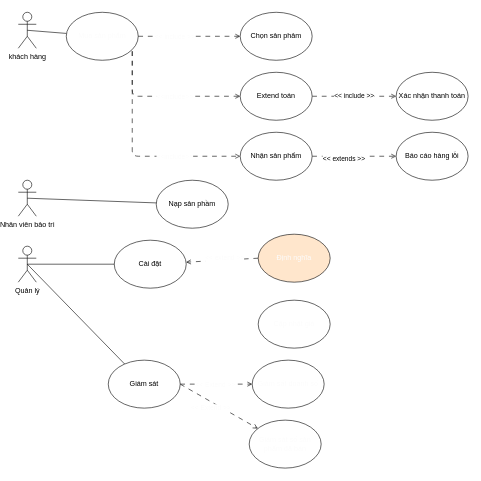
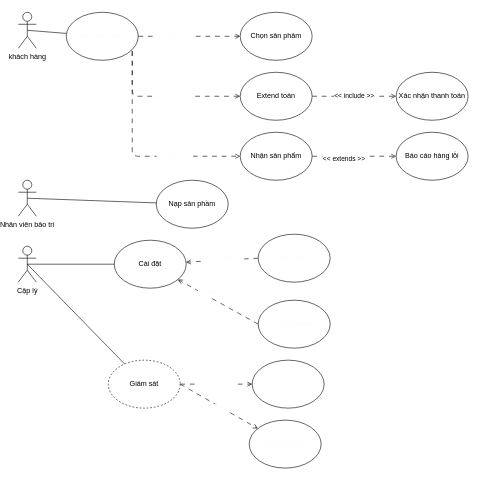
  <mxCell id="0" />
  <mxCell id="1" parent="0" />
  <mxCell id="2" style="edgeStyle=none;html=1;exitX=0.5;exitY=0.5;exitDx=0;exitDy=0;exitPerimeter=0;fontColor=#FCFCFC;endArrow=none;endFill=0;" parent="1" source="3" target="30" edge="1"><mxGeometry relative="1" as="geometry" /></mxCell>
  <mxCell id="3" value="khách hàng" style="shape=umlActor;verticalLabelPosition=bottom;verticalAlign=top;html=1;outlineConnect=0;" parent="1" vertex="1"><mxGeometry x="20" y="20" width="30" height="60" as="geometry" /></mxCell>
  <mxCell id="4" value="Chọn sản phảm" style="ellipse;whiteSpace=wrap;html=1;" parent="1" vertex="1"><mxGeometry x="390" y="20" width="120" height="80" as="geometry" /></mxCell>
  <mxCell id="5" value="Nạp sản phầm" style="ellipse;whiteSpace=wrap;html=1;" parent="1" vertex="1"><mxGeometry x="250" y="300" width="120" height="80" as="geometry" /></mxCell>
  <mxCell id="6" value="Cài đặt" style="ellipse;whiteSpace=wrap;html=1;" parent="1" vertex="1"><mxGeometry x="180" y="400" width="120" height="80" as="geometry" /></mxCell>
  <mxCell id="7" style="edgeStyle=none;html=1;exitX=1;exitY=0.5;exitDx=0;exitDy=0;dashed=1;dashPattern=8 8;fontColor=#FCFCFC;endArrow=open;endFill=0;" parent="1" source="11" target="37" edge="1"><mxGeometry relative="1" as="geometry" /></mxCell>
  <mxCell id="8" value="&amp;lt;&amp;lt; Extend &amp;gt;&amp;gt;&amp;nbsp;" style="edgeLabel;html=1;align=center;verticalAlign=middle;resizable=0;points=[];fontColor=#FCFCFC;" parent="7" vertex="1" connectable="0"><mxGeometry x="-0.364" y="2" relative="1" as="geometry"><mxPoint x="21" y="2" as="offset" /></mxGeometry></mxCell>
  <mxCell id="9" style="edgeStyle=none;html=1;exitX=1;exitY=0.5;exitDx=0;exitDy=0;dashed=1;dashPattern=8 8;fontColor=#FCFCFC;endArrow=open;endFill=0;" parent="1" source="11" target="38" edge="1"><mxGeometry relative="1" as="geometry" /></mxCell>
  <mxCell id="10" value="&amp;lt;&amp;lt; Extend &amp;gt;&amp;gt;" style="edgeLabel;html=1;align=center;verticalAlign=middle;resizable=0;points=[];fontColor=#FCFCFC;" parent="9" vertex="1" connectable="0"><mxGeometry x="-0.414" relative="1" as="geometry"><mxPoint x="12" y="18" as="offset" /></mxGeometry></mxCell>
- <mxCell id="11" value="Giám sát" style="ellipse;whiteSpace=wrap;html=1;" parent="1" vertex="1"><mxGeometry x="170" y="600" width="120" height="80" as="geometry" /></mxCell>
+ <mxCell id="11" value="Giám sát" style="ellipse;whiteSpace=wrap;html=1;dashed=1;" parent="1" vertex="1"><mxGeometry x="170" y="600" width="120" height="80" as="geometry" /></mxCell>
  <mxCell id="12" style="html=1;exitX=0.5;exitY=0.5;exitDx=0;exitDy=0;exitPerimeter=0;fontColor=#FCFCFC;endArrow=none;endFill=0;" parent="1" source="14" target="5" edge="1"><mxGeometry relative="1" as="geometry" /></mxCell>
  <mxCell id="13" style="html=1;exitX=0.5;exitY=0.5;exitDx=0;exitDy=0;exitPerimeter=0;fontColor=#FCFCFC;endArrow=none;endFill=0;" parent="1" source="16" target="6" edge="1"><mxGeometry relative="1" as="geometry" /></mxCell>
  <mxCell id="14" value="Nhân viên bảo trì" style="shape=umlActor;verticalLabelPosition=bottom;verticalAlign=top;html=1;outlineConnect=0;" parent="1" vertex="1"><mxGeometry x="20" y="300" width="30" height="60" as="geometry" /></mxCell>
  <mxCell id="15" style="edgeStyle=none;html=1;exitX=0.5;exitY=0.5;exitDx=0;exitDy=0;exitPerimeter=0;fontColor=#FCFCFC;endArrow=none;endFill=0;" parent="1" source="16" target="11" edge="1"><mxGeometry relative="1" as="geometry" /></mxCell>
- <mxCell id="16" value="Quản lý" style="shape=umlActor;verticalLabelPosition=bottom;verticalAlign=top;html=1;outlineConnect=0;" parent="1" vertex="1"><mxGeometry x="20" y="410" width="30" height="60" as="geometry" /></mxCell>
+ <mxCell id="16" value="Cập lý" style="shape=umlActor;verticalLabelPosition=bottom;verticalAlign=top;html=1;outlineConnect=0;" parent="1" vertex="1"><mxGeometry x="20" y="410" width="30" height="60" as="geometry" /></mxCell>
  <mxCell id="17" value="&amp;lt;&amp;lt; include &amp;gt;&amp;gt;" style="edgeStyle=none;html=1;exitX=1;exitY=0.5;exitDx=0;exitDy=0;endArrow=open;endFill=0;dashed=1;dashPattern=8 8;" parent="1" source="18" target="19" edge="1"><mxGeometry relative="1" as="geometry" /></mxCell>
  <mxCell id="18" value="Extend toán" style="ellipse;whiteSpace=wrap;html=1;" parent="1" vertex="1"><mxGeometry x="390" y="120" width="120" height="80" as="geometry" /></mxCell>
  <mxCell id="19" value="Xác nhận thanh toán" style="ellipse;whiteSpace=wrap;html=1;" parent="1" vertex="1"><mxGeometry x="650" y="120" width="120" height="80" as="geometry" /></mxCell>
  <mxCell id="20" style="edgeStyle=none;html=1;exitX=1;exitY=0.5;exitDx=0;exitDy=0;endArrow=open;endFill=0;dashed=1;dashPattern=8 8;" parent="1" source="22" target="23" edge="1"><mxGeometry relative="1" as="geometry" /></mxCell>
  <mxCell id="21" value="&amp;lt;&amp;lt; extends &amp;gt;&amp;gt;" style="edgeLabel;html=1;align=center;verticalAlign=middle;resizable=0;points=[];" parent="20" vertex="1" connectable="0"><mxGeometry x="-0.252" y="-3" relative="1" as="geometry"><mxPoint as="offset" /></mxGeometry></mxCell>
  <mxCell id="22" value="Nhận sản phẩm" style="ellipse;whiteSpace=wrap;html=1;" parent="1" vertex="1"><mxGeometry x="390" y="220" width="120" height="80" as="geometry" /></mxCell>
  <mxCell id="23" value="Báo cáo hàng lỗi" style="ellipse;whiteSpace=wrap;html=1;" parent="1" vertex="1"><mxGeometry x="650" y="220" width="120" height="80" as="geometry" /></mxCell>
  <mxCell id="24" style="edgeStyle=orthogonalEdgeStyle;html=1;exitX=1;exitY=0.5;exitDx=0;exitDy=0;fontColor=#FCFCFC;endArrow=open;endFill=0;dashed=1;dashPattern=8 8;" parent="1" source="30" target="4" edge="1"><mxGeometry relative="1" as="geometry" /></mxCell>
  <mxCell id="25" value="&amp;lt;&amp;lt; include &amp;gt;&amp;gt;" style="edgeLabel;html=1;align=center;verticalAlign=middle;resizable=0;points=[];fontColor=#FCFCFC;" parent="24" vertex="1" connectable="0"><mxGeometry x="-0.4" y="-3" relative="1" as="geometry"><mxPoint x="9" y="-3" as="offset" /></mxGeometry></mxCell>
  <mxCell id="26" style="edgeStyle=orthogonalEdgeStyle;html=1;exitX=1;exitY=0.5;exitDx=0;exitDy=0;fontColor=#FCFCFC;endArrow=open;endFill=0;dashed=1;dashPattern=8 8;" parent="1" source="30" target="18" edge="1"><mxGeometry relative="1" as="geometry"><Array as="points"><mxPoint x="210" y="60" /><mxPoint x="210" y="160" /></Array></mxGeometry></mxCell>
  <mxCell id="27" value="&amp;lt;&amp;lt;include&amp;gt;&amp;gt;" style="edgeLabel;html=1;align=center;verticalAlign=middle;resizable=0;points=[];fontColor=#FCFCFC;" parent="26" vertex="1" connectable="0"><mxGeometry x="-0.317" y="1" relative="1" as="geometry"><mxPoint x="69" y="11" as="offset" /></mxGeometry></mxCell>
  <mxCell id="28" style="edgeStyle=orthogonalEdgeStyle;html=1;exitX=1;exitY=0.5;exitDx=0;exitDy=0;fontColor=#FCFCFC;endArrow=open;endFill=0;dashed=1;dashPattern=8 8;" parent="1" source="30" target="22" edge="1"><mxGeometry relative="1" as="geometry"><Array as="points"><mxPoint x="210" y="60" /><mxPoint x="210" y="260" /></Array></mxGeometry></mxCell>
  <mxCell id="29" value="&amp;lt;&amp;lt;include&amp;gt;&amp;gt;" style="edgeLabel;html=1;align=center;verticalAlign=middle;resizable=0;points=[];fontColor=#FCFCFC;" parent="28" vertex="1" connectable="0"><mxGeometry x="-0.21" y="-4" relative="1" as="geometry"><mxPoint x="74" y="56" as="offset" /></mxGeometry></mxCell>
  <mxCell id="30" value="Mua sản phẩm" style="ellipse;whiteSpace=wrap;html=1;fontColor=#FCFCFC;" parent="1" vertex="1"><mxGeometry x="100" y="20" width="120" height="80" as="geometry" /></mxCell>
  <mxCell id="31" style="edgeStyle=none;html=1;exitX=0;exitY=0.5;exitDx=0;exitDy=0;dashed=1;dashPattern=8 8;fontColor=#FCFCFC;endArrow=open;endFill=0;" parent="1" source="33" target="6" edge="1"><mxGeometry relative="1" as="geometry" /></mxCell>
  <mxCell id="32" value="&amp;lt;&amp;lt; extend &amp;gt;&amp;gt;" style="edgeLabel;html=1;align=center;verticalAlign=middle;resizable=0;points=[];fontColor=#FCFCFC;" parent="31" vertex="1" connectable="0"><mxGeometry x="0.269" relative="1" as="geometry"><mxPoint x="19" y="-5" as="offset" /></mxGeometry></mxCell>
- <mxCell id="33" value="Định nghĩa" style="ellipse;whiteSpace=wrap;html=1;fontColor=#FCFCFC;fillColor=#ffe6cc;" parent="1" vertex="1"><mxGeometry x="420" y="390" width="120" height="80" as="geometry" /></mxCell>
+ <mxCell id="33" value="Định nghĩa" style="ellipse;whiteSpace=wrap;html=1;fontColor=#FCFCFC;" parent="1" vertex="1"><mxGeometry x="420" y="390" width="120" height="80" as="geometry" /></mxCell>
+ <mxCell id="34" style="edgeStyle=none;html=1;exitX=0;exitY=0.5;exitDx=0;exitDy=0;dashed=1;dashPattern=8 8;fontColor=#FCFCFC;endArrow=open;endFill=0;" parent="1" source="36" target="6" edge="1"><mxGeometry relative="1" as="geometry" /></mxCell>
+ <mxCell id="35" value="&amp;lt;&amp;lt; extend &amp;gt;&amp;gt;" style="edgeLabel;html=1;align=center;verticalAlign=middle;resizable=0;points=[];fontColor=#FCFCFC;" parent="34" vertex="1" connectable="0"><mxGeometry x="0.427" y="1" relative="1" as="geometry"><mxPoint x="27" as="offset" /></mxGeometry></mxCell>
  <mxCell id="36" value="Cập nhật giá" style="ellipse;whiteSpace=wrap;html=1;fontColor=#FCFCFC;" parent="1" vertex="1"><mxGeometry x="420" y="500" width="120" height="80" as="geometry" /></mxCell>
  <mxCell id="37" value="Giám sất doanh số" style="ellipse;whiteSpace=wrap;html=1;fontColor=#FCFCFC;" parent="1" vertex="1"><mxGeometry x="410" y="600" width="120" height="80" as="geometry" /></mxCell>
  <mxCell id="38" value="Giám sát số sản phẩm đã bán" style="ellipse;whiteSpace=wrap;html=1;fontColor=#FCFCFC;" parent="1" vertex="1"><mxGeometry x="405" y="700" width="120" height="80" as="geometry" /></mxCell>
